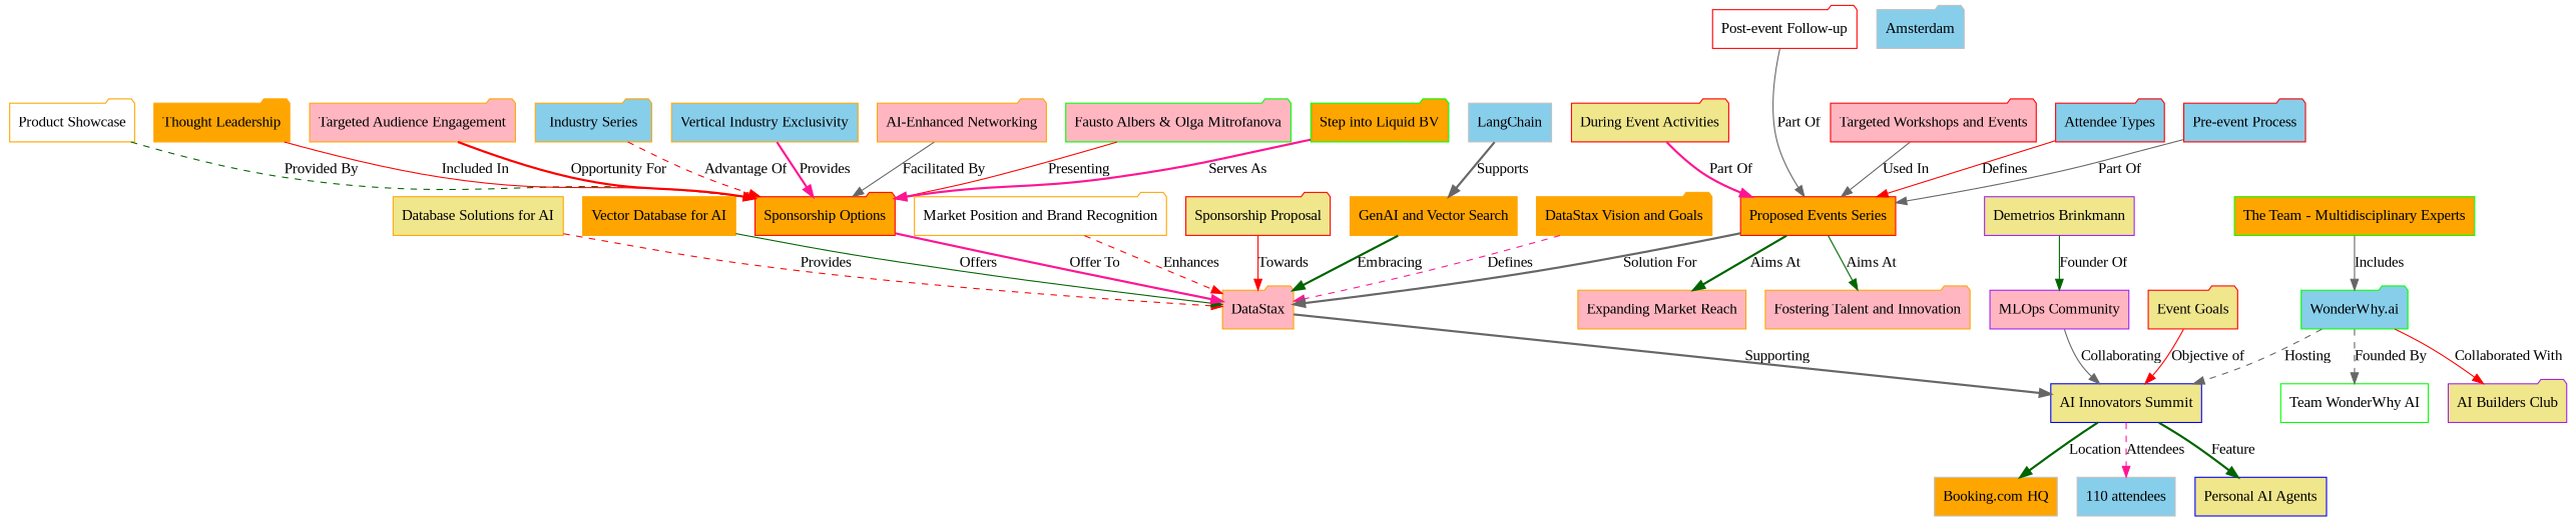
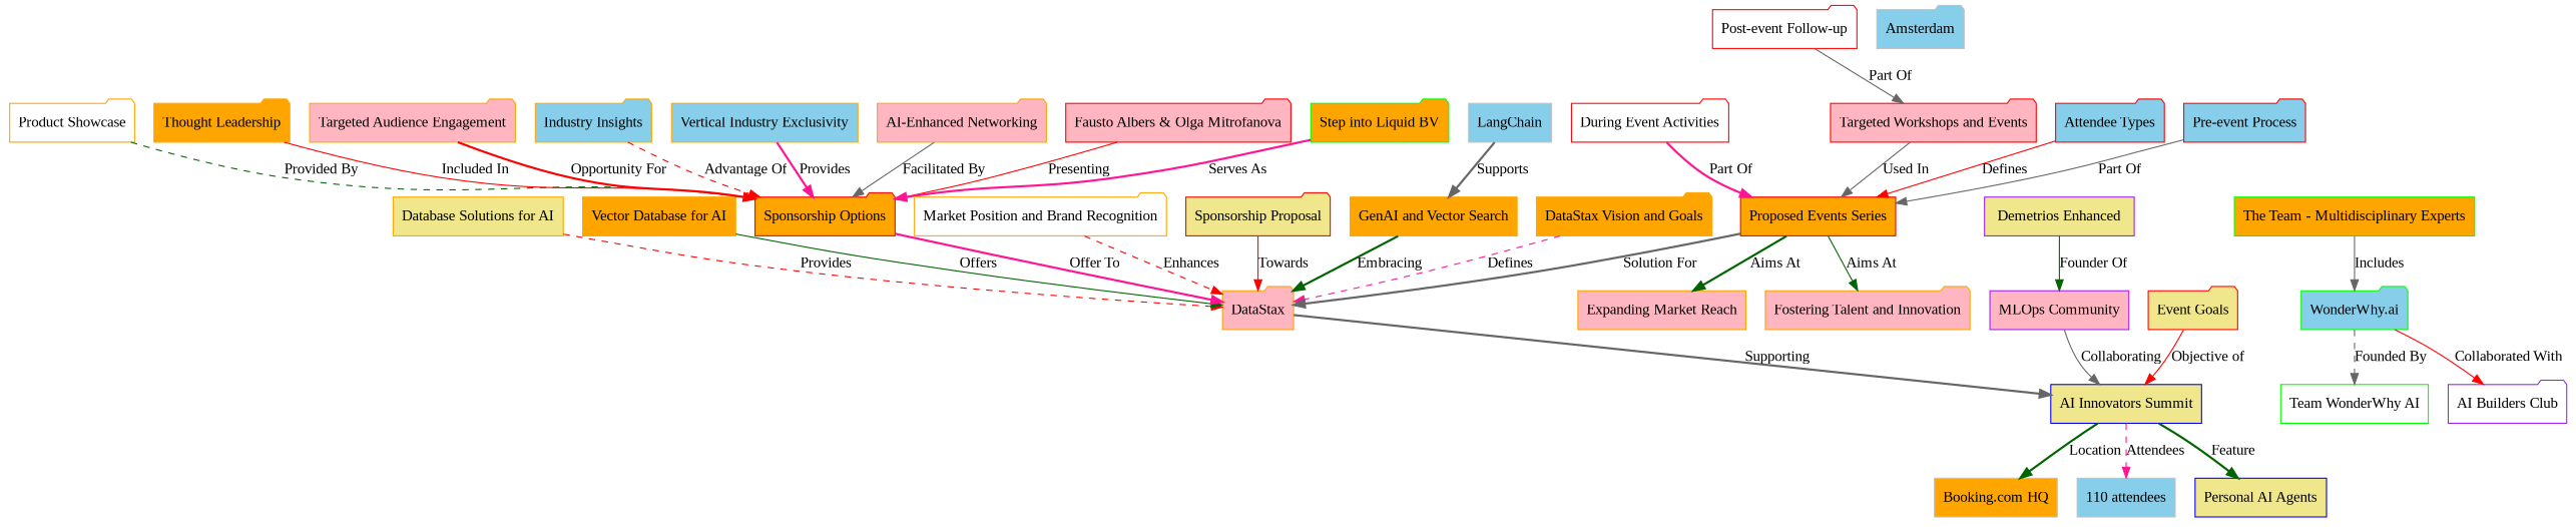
  digraph {
    fontname="Liberation Serif"
    node [color=orange fillcolor=orange fontname="Liberation Serif" shape=folder style=filled]
    edge [color=gray40 fontname="Liberation Serif" style=solid]
    n1 [color=blue fillcolor=khaki label="AI Innovators Summit" shape=box]
    n2 [color=gray label="Booking.com HQ" shape=box]
    n3 [color=gray fillcolor=skyblue label="110 attendees" shape=box]
    n4 [color=blue fillcolor=khaki label="Personal AI Agents" shape=box]
    n5 [fillcolor=lightpink label=DataStax]
    n6 [color=green fillcolor=skyblue label="WonderWhy.ai"]
    n7 [color=green fillcolor=white label="Team WonderWhy AI" shape=box]
-   n8 [color=purple fillcolor=khaki label="AI Builders Club"]
+   n8 [color=purple fillcolor=white label="AI Builders Club"]
    n9 [color=purple fillcolor=lightpink label="MLOps Community" shape=box]
    n10 [color=red fillcolor=khaki label="Event Goals"]
    n11 [color=gray fillcolor=skyblue label=Amsterdam]
    n12 [fillcolor=khaki label="Database Solutions for AI" shape=box]
    n13 [label="Vector Database for AI" shape=box]
    n14 [color=gray fillcolor=skyblue label=LangChain shape=box]
    n15 [label="GenAI and Vector Search" shape=box]
    n16 [label="DataStax Vision and Goals"]
    n17 [color=red label="Proposed Events Series" shape=box]
    n18 [fillcolor=lightpink label="Expanding Market Reach" shape=box]
    n19 [fillcolor=lightpink label="Fostering Talent and Innovation"]
    n20 [color=red fillcolor=lightpink label="Targeted Workshops and Events"]
    n21 [fillcolor=white label="Product Showcase"]
    n22 [color=red label="Sponsorship Options"]
    n23 [label="Thought Leadership"]
    n24 [fillcolor=lightpink label="Targeted Audience Engagement"]
-   n25 [fillcolor=skyblue label="Industry Series"]
+   n25 [fillcolor=skyblue label="Industry Insights"]
    n26 [fillcolor=skyblue label="Vertical Industry Exclusivity" shape=box]
    n27 [fillcolor=lightpink label="AI-Enhanced Networking"]
-   n28 [color=green fillcolor=lightpink label="Fausto Albers & Olga Mitrofanova"]
+   n28 [color=red fillcolor=lightpink label="Fausto Albers & Olga Mitrofanova"]
    n29 [color=green label="Step into Liquid BV"]
    n30 [fillcolor=white label="Market Position and Brand Recognition"]
    n31 [color=red fillcolor=skyblue label="Attendee Types"]
    n32 [color=red fillcolor=skyblue label="Pre-event Process"]
-   n33 [color=red fillcolor=khaki label="During Event Activities"]
+   n33 [color=red fillcolor=white label="During Event Activities"]
    n34 [color=red fillcolor=white label="Post-event Follow-up"]
-   n35 [color=purple fillcolor=khaki label="Demetrios Brinkmann" shape=box]
+   n35 [color=purple fillcolor=khaki label="Demetrios Enhanced" shape=box]
    n36 [color=green label="The Team - Multidisciplinary Experts" shape=box]
    n37 [color=red fillcolor=khaki label="Sponsorship Proposal"]
    n1 -> n2 [color=darkgreen label=Location style=bold]
    n1 -> n3 [color=deeppink label=Attendees style=dashed]
    n1 -> n4 [color=darkgreen label=Feature style=bold]
    n5 -> n1 [label=Supporting style=bold]
-   n6 -> n1 [label=Hosting style=dashed]
    n6 -> n7 [label="Founded By" style=dashed]
    n6 -> n8 [color=red label="Collaborated With"]
    n9 -> n1 [label=Collaborating]
    n10 -> n1 [color=red label="Objective of"]
    n12 -> n5 [color=red label=Provides style=dashed]
    n13 -> n5 [color=darkgreen label=Offers]
    n14 -> n15 [label=Supports style=bold]
    n15 -> n5 [color=darkgreen label=Embracing style=bold]
    n16 -> n5 [color=deeppink label=Defines style=dashed]
    n17 -> n5 [label="Solution For" style=bold]
    n17 -> n18 [color=darkgreen label="Aims At" style=bold]
    n17 -> n19 [color=darkgreen label="Aims At"]
    n20 -> n17 [label="Used In"]
    n21 -> n22 [color=darkgreen label="Provided By" style=dashed]
    n22 -> n5 [color=deeppink label="Offer To" style=bold]
    n23 -> n22 [color=red label="Included In"]
    n24 -> n22 [color=red label="Opportunity For" style=bold]
    n25 -> n22 [color=red label="Advantage Of" style=dashed]
    n26 -> n22 [color=deeppink label=Provides style=bold]
    n27 -> n22 [label="Facilitated By"]
    n28 -> n22 [color=red label=Presenting]
    n29 -> n22 [color=deeppink label="Serves As" style=bold]
    n30 -> n5 [color=red label=Enhances style=dashed]
    n31 -> n17 [color=red label=Defines]
    n32 -> n17 [label="Part Of"]
    n33 -> n17 [color=deeppink label="Part Of" style=bold]
-   n34 -> n17 [label="Part Of"]
+   n34 -> n20 [label="Part Of"]
    n35 -> n9 [color=darkgreen label="Founder Of"]
    n36 -> n6 [label=Includes]
    n37 -> n5 [color=red label=Towards]
  }
